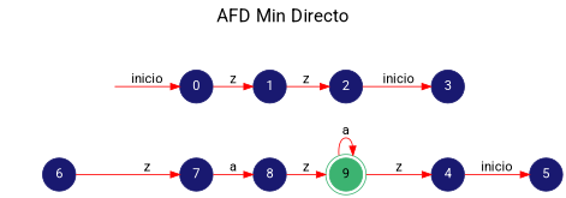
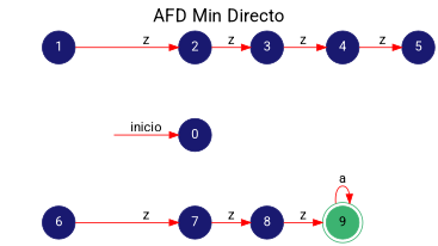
  digraph {
    fontname=Roboto
    fontsize=20
    label="AFD Min Directo"
    labelloc=t
    rankdir=LR
    node [color=midnightblue fontname=Roboto shape=circle style=filled fontcolor=white]
    edge [color=red fontname=Roboto]
    9 [color=mediumseagreen shape=doublecircle fontcolor=""]
    secret_node [style=invis]
    0
    1
    2
    3
    4
    5
    6
    7
    8
    9 -> 9 [label=a]
    secret_node -> 0 [label=inicio]
-   0 -> 1 [label=z]
    1 -> 2 [label=z]
-   2 -> 3 [label=inicio]
-   9 -> 4 [label=z]
-   4 -> 5 [label=inicio]
+   2 -> 3 [label=z]
+   3 -> 4 [label=z]
+   4 -> 5 [label=z]
    6 -> 7 [label=z]
-   7 -> 8 [label=a]
+   7 -> 8 [label=z]
    8 -> 9 [label=z]
  }
